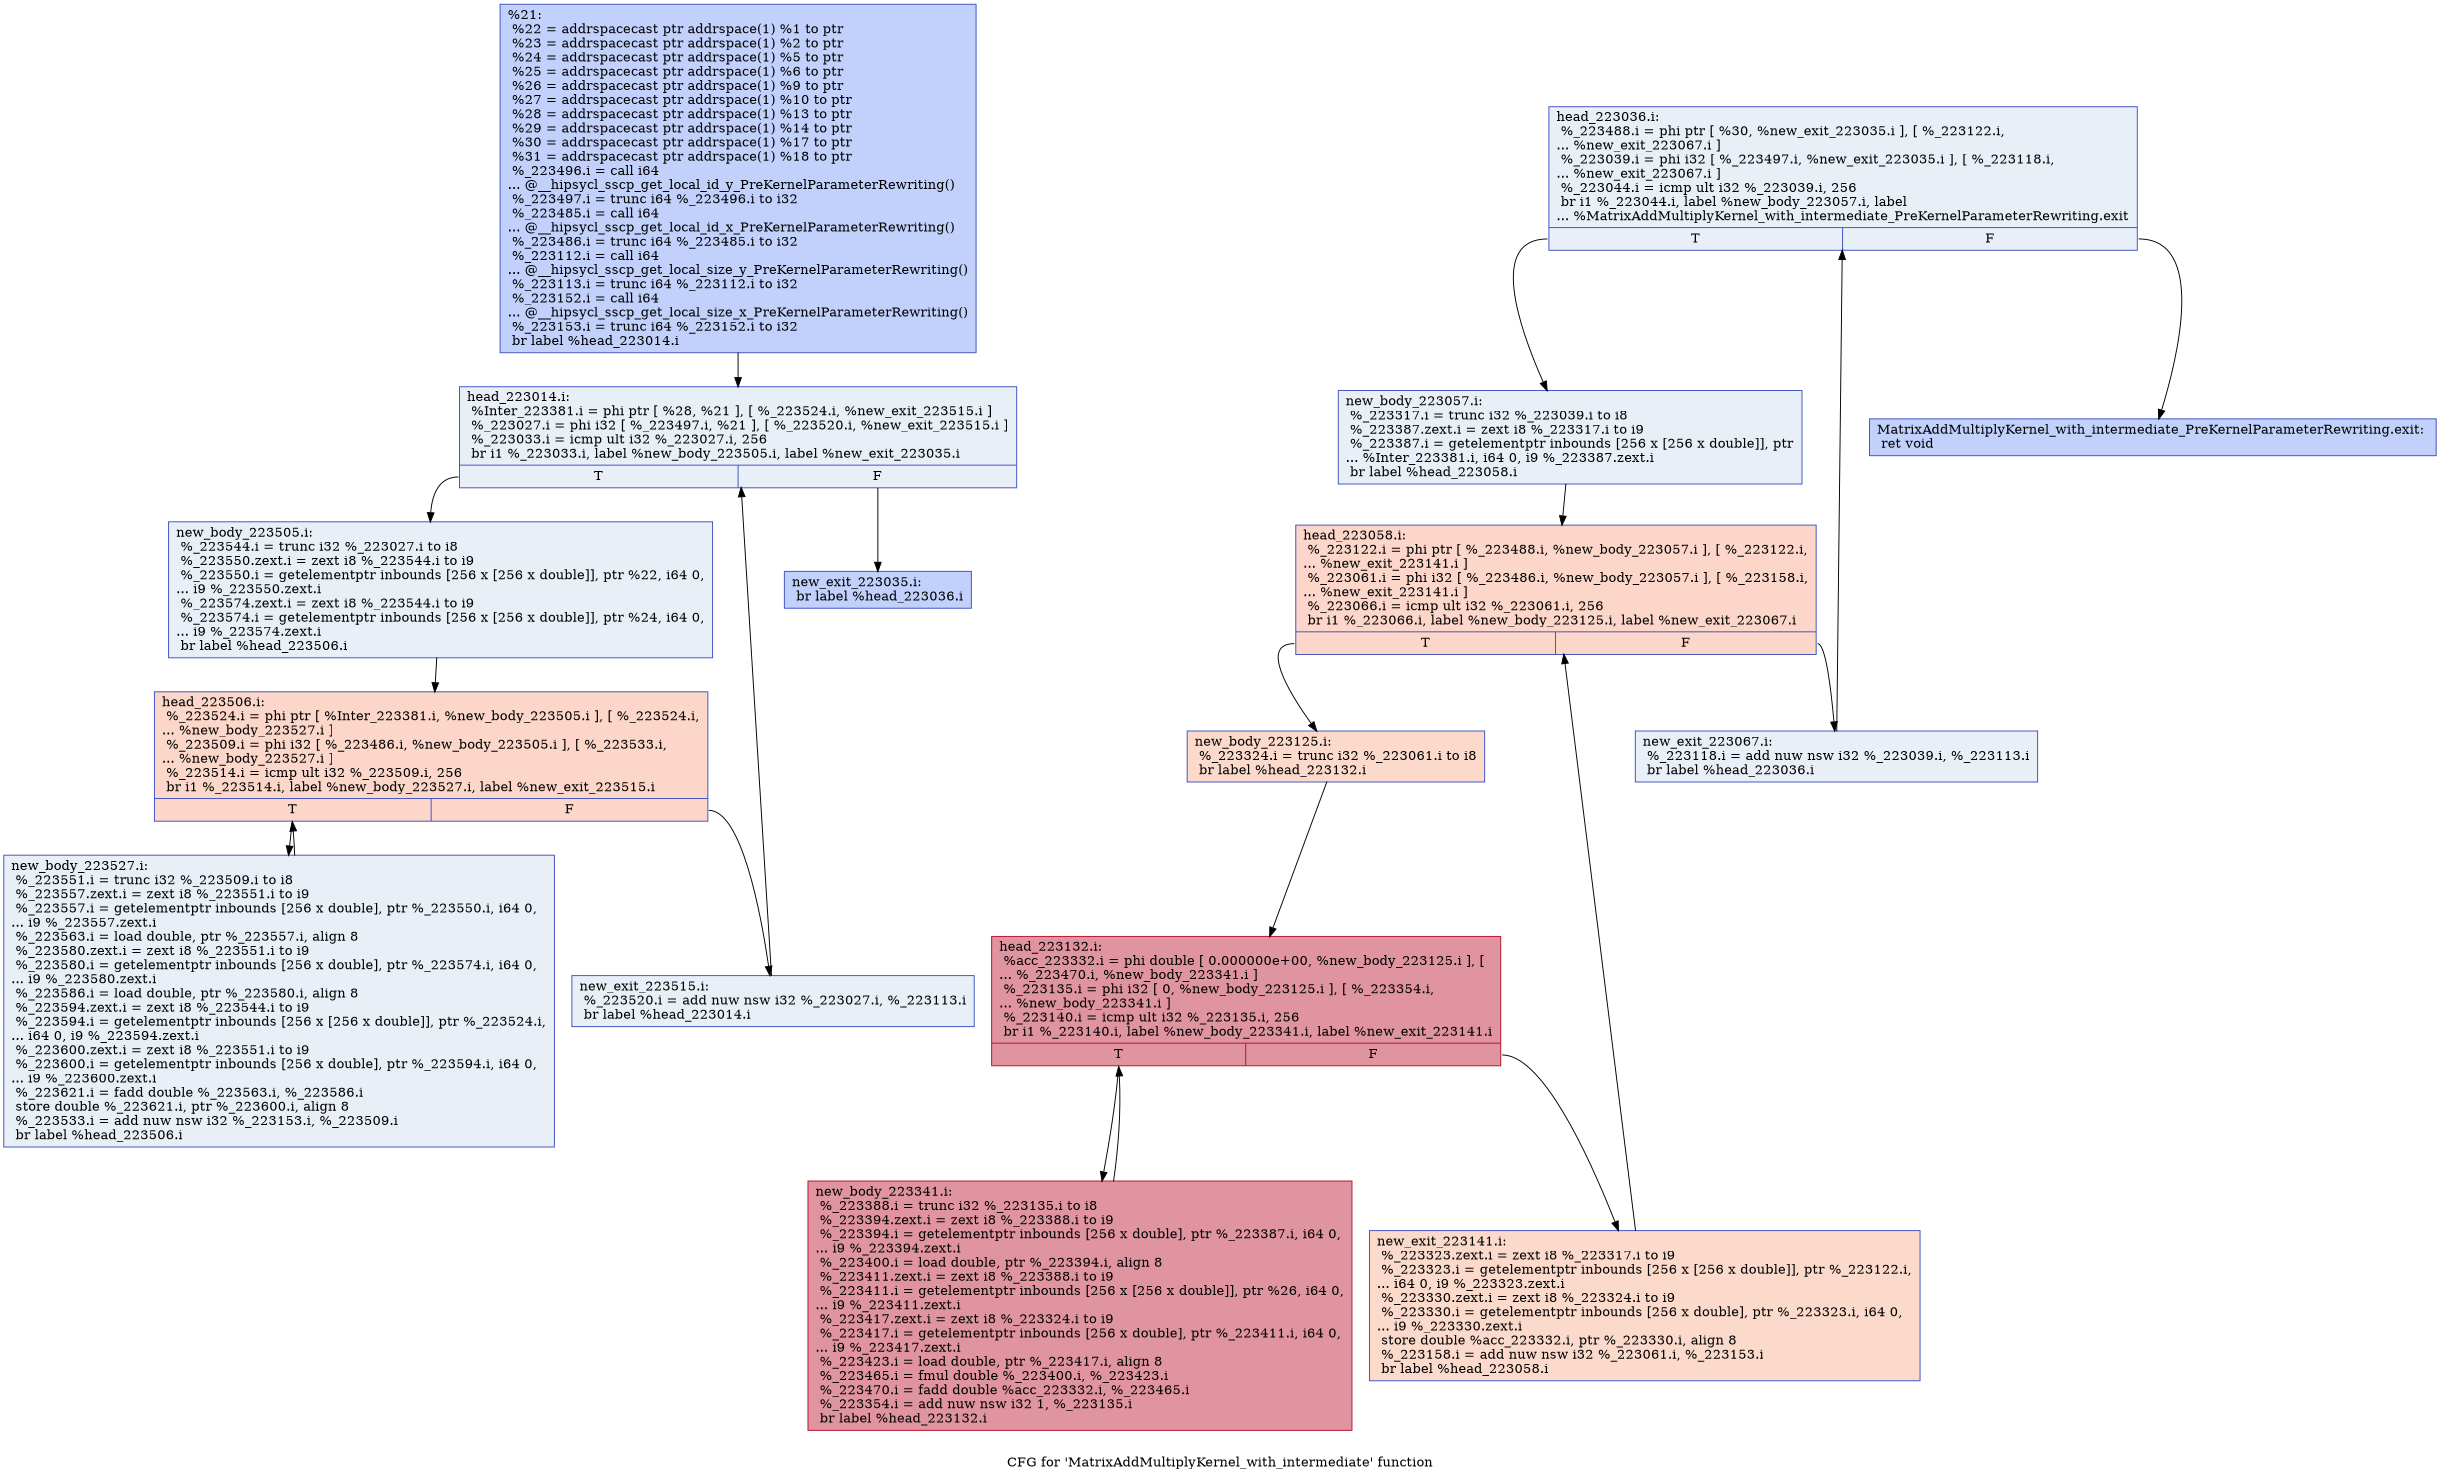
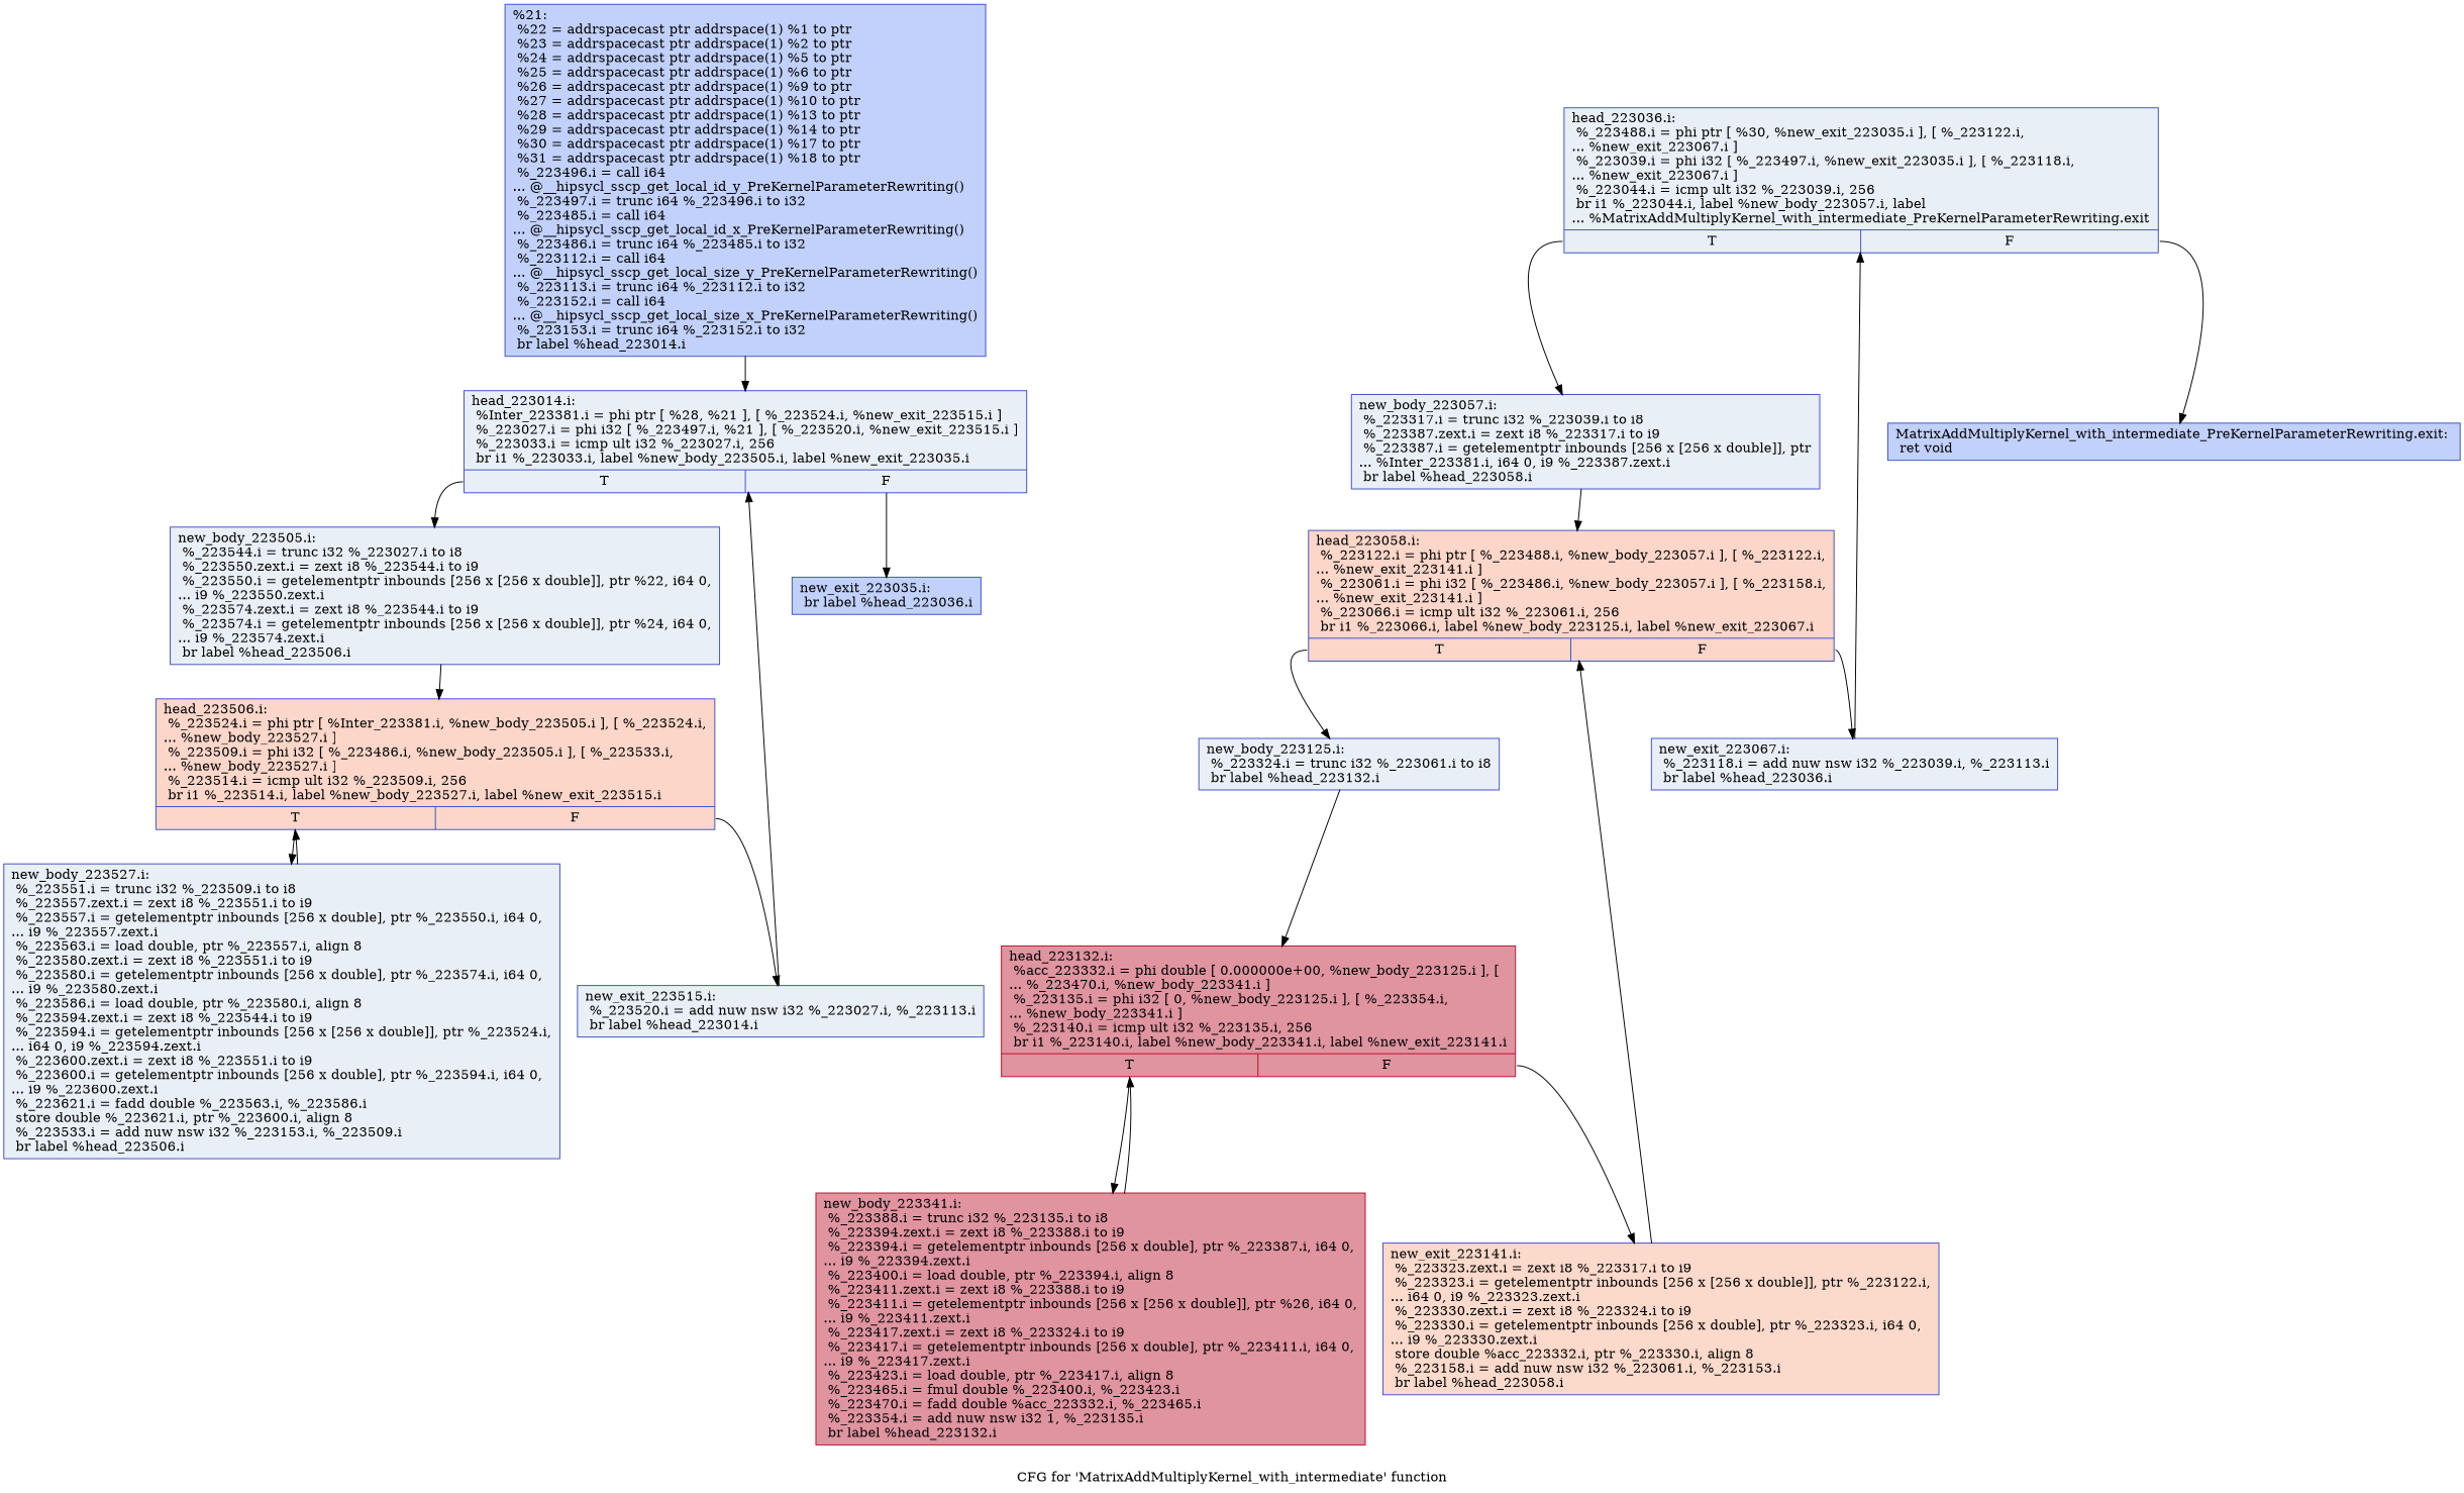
  digraph {
    label="CFG for 'MatrixAddMultiplyKernel_with_intermediate' function"
    node [color="#3d50c3ff" fillcolor="#cedaeb70" shape=record style=filled]
    n1 [fillcolor="#7396f570" label="{%21:\l  %22 = addrspacecast ptr addrspace(1) %1 to ptr\l  %23 = addrspacecast ptr addrspace(1) %2 to ptr\l  %24 = addrspacecast ptr addrspace(1) %5 to ptr\l  %25 = addrspacecast ptr addrspace(1) %6 to ptr\l  %26 = addrspacecast ptr addrspace(1) %9 to ptr\l  %27 = addrspacecast ptr addrspace(1) %10 to ptr\l  %28 = addrspacecast ptr addrspace(1) %13 to ptr\l  %29 = addrspacecast ptr addrspace(1) %14 to ptr\l  %30 = addrspacecast ptr addrspace(1) %17 to ptr\l  %31 = addrspacecast ptr addrspace(1) %18 to ptr\l  %_223496.i = call i64\l... @__hipsycl_sscp_get_local_id_y_PreKernelParameterRewriting()\l  %_223497.i = trunc i64 %_223496.i to i32\l  %_223485.i = call i64\l... @__hipsycl_sscp_get_local_id_x_PreKernelParameterRewriting()\l  %_223486.i = trunc i64 %_223485.i to i32\l  %_223112.i = call i64\l... @__hipsycl_sscp_get_local_size_y_PreKernelParameterRewriting()\l  %_223113.i = trunc i64 %_223112.i to i32\l  %_223152.i = call i64\l... @__hipsycl_sscp_get_local_size_x_PreKernelParameterRewriting()\l  %_223153.i = trunc i64 %_223152.i to i32\l  br label %head_223014.i\l}"]
    n2 [label="{head_223014.i:                                    \l  %Inter_223381.i = phi ptr [ %28, %21 ], [ %_223524.i, %new_exit_223515.i ]\l  %_223027.i = phi i32 [ %_223497.i, %21 ], [ %_223520.i, %new_exit_223515.i ]\l  %_223033.i = icmp ult i32 %_223027.i, 256\l  br i1 %_223033.i, label %new_body_223505.i, label %new_exit_223035.i\l|{<s0>T|<s1>F}}"]
    n3 [label="{new_body_223505.i:                                \l  %_223544.i = trunc i32 %_223027.i to i8\l  %_223550.zext.i = zext i8 %_223544.i to i9\l  %_223550.i = getelementptr inbounds [256 x [256 x double]], ptr %22, i64 0,\l... i9 %_223550.zext.i\l  %_223574.zext.i = zext i8 %_223544.i to i9\l  %_223574.i = getelementptr inbounds [256 x [256 x double]], ptr %24, i64 0,\l... i9 %_223574.zext.i\l  br label %head_223506.i\l}"]
    n4 [fillcolor="#7396f570" label="{new_exit_223035.i:                                \l  br label %head_223036.i\l}"]
    n5 [fillcolor="#f6a38570" label="{head_223506.i:                                    \l  %_223524.i = phi ptr [ %Inter_223381.i, %new_body_223505.i ], [ %_223524.i,\l... %new_body_223527.i ]\l  %_223509.i = phi i32 [ %_223486.i, %new_body_223505.i ], [ %_223533.i,\l... %new_body_223527.i ]\l  %_223514.i = icmp ult i32 %_223509.i, 256\l  br i1 %_223514.i, label %new_body_223527.i, label %new_exit_223515.i\l|{<s0>T|<s1>F}}"]
    n6 [label="{new_body_223527.i:                                \l  %_223551.i = trunc i32 %_223509.i to i8\l  %_223557.zext.i = zext i8 %_223551.i to i9\l  %_223557.i = getelementptr inbounds [256 x double], ptr %_223550.i, i64 0,\l... i9 %_223557.zext.i\l  %_223563.i = load double, ptr %_223557.i, align 8\l  %_223580.zext.i = zext i8 %_223551.i to i9\l  %_223580.i = getelementptr inbounds [256 x double], ptr %_223574.i, i64 0,\l... i9 %_223580.zext.i\l  %_223586.i = load double, ptr %_223580.i, align 8\l  %_223594.zext.i = zext i8 %_223544.i to i9\l  %_223594.i = getelementptr inbounds [256 x [256 x double]], ptr %_223524.i,\l... i64 0, i9 %_223594.zext.i\l  %_223600.zext.i = zext i8 %_223551.i to i9\l  %_223600.i = getelementptr inbounds [256 x double], ptr %_223594.i, i64 0,\l... i9 %_223600.zext.i\l  %_223621.i = fadd double %_223563.i, %_223586.i\l  store double %_223621.i, ptr %_223600.i, align 8\l  %_223533.i = add nuw nsw i32 %_223153.i, %_223509.i\l  br label %head_223506.i\l}"]
    n7 [label="{new_exit_223515.i:                                \l  %_223520.i = add nuw nsw i32 %_223027.i, %_223113.i\l  br label %head_223014.i\l}"]
    n8 [label="{head_223036.i:                                    \l  %_223488.i = phi ptr [ %30, %new_exit_223035.i ], [ %_223122.i,\l... %new_exit_223067.i ]\l  %_223039.i = phi i32 [ %_223497.i, %new_exit_223035.i ], [ %_223118.i,\l... %new_exit_223067.i ]\l  %_223044.i = icmp ult i32 %_223039.i, 256\l  br i1 %_223044.i, label %new_body_223057.i, label\l... %MatrixAddMultiplyKernel_with_intermediate_PreKernelParameterRewriting.exit\l|{<s0>T|<s1>F}}"]
    n9 [label="{new_body_223057.i:                                \l  %_223317.i = trunc i32 %_223039.i to i8\l  %_223387.zext.i = zext i8 %_223317.i to i9\l  %_223387.i = getelementptr inbounds [256 x [256 x double]], ptr\l... %Inter_223381.i, i64 0, i9 %_223387.zext.i\l  br label %head_223058.i\l}"]
    n10 [fillcolor="#7396f570" label="{MatrixAddMultiplyKernel_with_intermediate_PreKernelParameterRewriting.exit: \l  ret void\l}"]
    n11 [fillcolor="#f6a38570" label="{head_223058.i:                                    \l  %_223122.i = phi ptr [ %_223488.i, %new_body_223057.i ], [ %_223122.i,\l... %new_exit_223141.i ]\l  %_223061.i = phi i32 [ %_223486.i, %new_body_223057.i ], [ %_223158.i,\l... %new_exit_223141.i ]\l  %_223066.i = icmp ult i32 %_223061.i, 256\l  br i1 %_223066.i, label %new_body_223125.i, label %new_exit_223067.i\l|{<s0>T|<s1>F}}"]
-   n12 [fillcolor="#f7a88970" label="{new_body_223125.i:                                \l  %_223324.i = trunc i32 %_223061.i to i8\l  br label %head_223132.i\l}"]
+   n12 [label="{new_body_223125.i:                                \l  %_223324.i = trunc i32 %_223061.i to i8\l  br label %head_223132.i\l}"]
    n13 [label="{new_exit_223067.i:                                \l  %_223118.i = add nuw nsw i32 %_223039.i, %_223113.i\l  br label %head_223036.i\l}"]
    n14 [color="#b70d28ff" fillcolor="#b70d2870" label="{head_223132.i:                                    \l  %acc_223332.i = phi double [ 0.000000e+00, %new_body_223125.i ], [\l... %_223470.i, %new_body_223341.i ]\l  %_223135.i = phi i32 [ 0, %new_body_223125.i ], [ %_223354.i,\l... %new_body_223341.i ]\l  %_223140.i = icmp ult i32 %_223135.i, 256\l  br i1 %_223140.i, label %new_body_223341.i, label %new_exit_223141.i\l|{<s0>T|<s1>F}}"]
    n15 [color="#b70d28ff" fillcolor="#b70d2870" label="{new_body_223341.i:                                \l  %_223388.i = trunc i32 %_223135.i to i8\l  %_223394.zext.i = zext i8 %_223388.i to i9\l  %_223394.i = getelementptr inbounds [256 x double], ptr %_223387.i, i64 0,\l... i9 %_223394.zext.i\l  %_223400.i = load double, ptr %_223394.i, align 8\l  %_223411.zext.i = zext i8 %_223388.i to i9\l  %_223411.i = getelementptr inbounds [256 x [256 x double]], ptr %26, i64 0,\l... i9 %_223411.zext.i\l  %_223417.zext.i = zext i8 %_223324.i to i9\l  %_223417.i = getelementptr inbounds [256 x double], ptr %_223411.i, i64 0,\l... i9 %_223417.zext.i\l  %_223423.i = load double, ptr %_223417.i, align 8\l  %_223465.i = fmul double %_223400.i, %_223423.i\l  %_223470.i = fadd double %acc_223332.i, %_223465.i\l  %_223354.i = add nuw nsw i32 1, %_223135.i\l  br label %head_223132.i\l}"]
    n16 [fillcolor="#f7a88970" label="{new_exit_223141.i:                                \l  %_223323.zext.i = zext i8 %_223317.i to i9\l  %_223323.i = getelementptr inbounds [256 x [256 x double]], ptr %_223122.i,\l... i64 0, i9 %_223323.zext.i\l  %_223330.zext.i = zext i8 %_223324.i to i9\l  %_223330.i = getelementptr inbounds [256 x double], ptr %_223323.i, i64 0,\l... i9 %_223330.zext.i\l  store double %acc_223332.i, ptr %_223330.i, align 8\l  %_223158.i = add nuw nsw i32 %_223061.i, %_223153.i\l  br label %head_223058.i\l}"]
    n1 -> n2
    n2 -> n3 [tailport=s0]
    n2 -> n4 [tailport=s1]
    n3 -> n5
    n5 -> n6 [tailport=s0]
    n5 -> n7 [tailport=s1]
    n6 -> n5
    n7 -> n2
    n8 -> n9 [tailport=s0]
    n8 -> n10 [tailport=s1]
    n9 -> n11
    n11 -> n12 [tailport=s0]
    n11 -> n13 [tailport=s1]
    n12 -> n14
    n13 -> n8
    n14 -> n15 [tailport=s0]
    n14 -> n16 [tailport=s1]
    n15 -> n14
    n16 -> n11
  }
